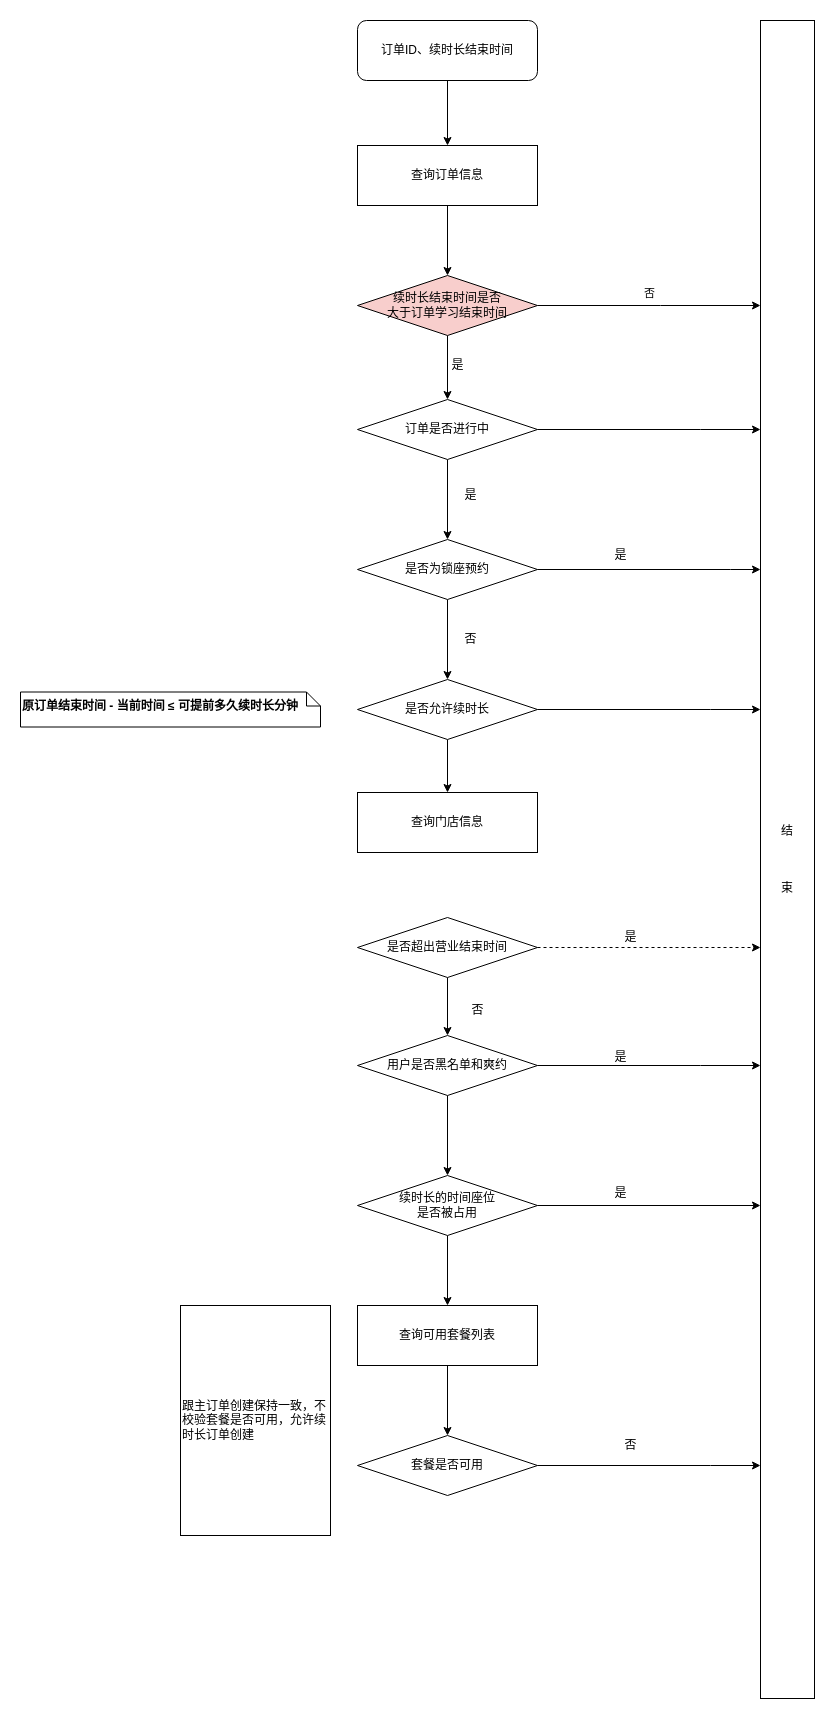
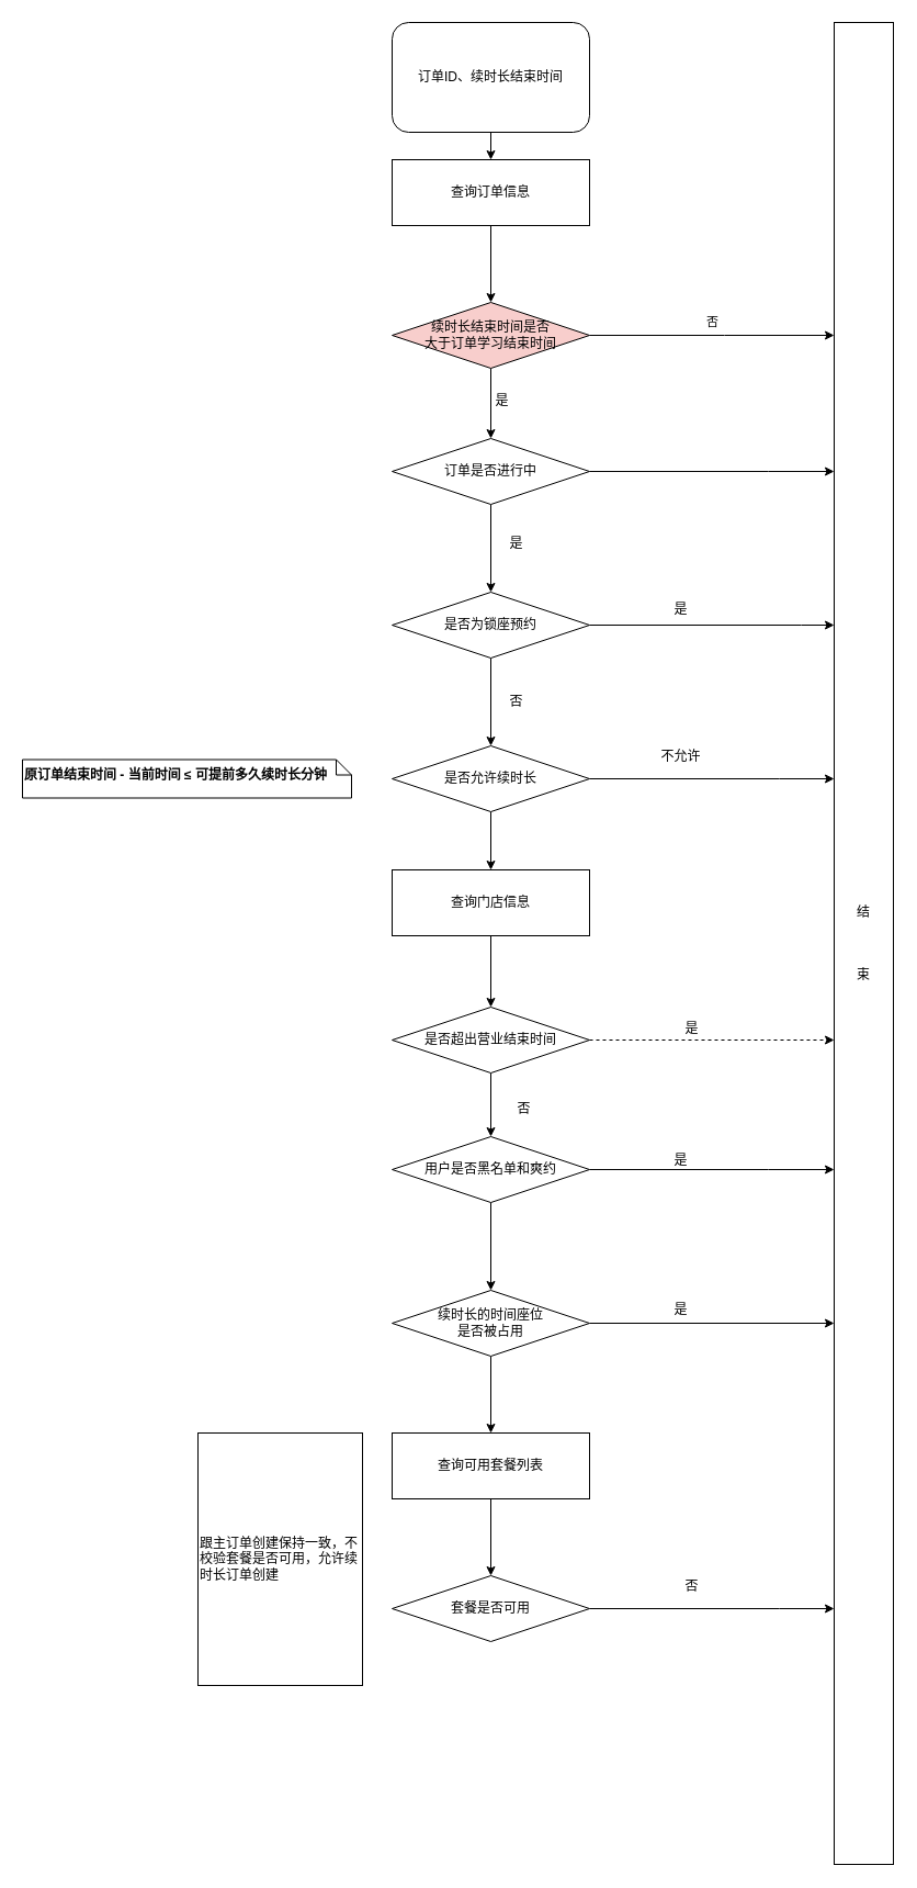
  <mxCell id="0" />
  <mxCell id="1" parent="0" />
  <mxCell id="2" style="edgeStyle=orthogonalEdgeStyle;rounded=0;orthogonalLoop=1;jettySize=auto;html=1;entryX=0.5;entryY=0;entryDx=0;entryDy=0;" edge="1" parent="1" source="3" target="5"><mxGeometry relative="1" as="geometry" /></mxCell>
- <mxCell id="3" value="订单ID、续时长结束时间" style="rounded=1;whiteSpace=wrap;html=1;" diagramCategory="general" diagramName="RoundedRectangle" vertex="1" parent="1"><mxGeometry x="357" y="20" width="180" height="60" as="geometry" /></mxCell>
+ <mxCell id="3" value="订单ID、续时长结束时间" style="rounded=1;whiteSpace=wrap;html=1;" diagramCategory="general" diagramName="RoundedRectangle" vertex="1" parent="1"><mxGeometry x="357" y="20" width="180" height="100" as="geometry" /></mxCell>
  <mxCell id="4" style="edgeStyle=orthogonalEdgeStyle;rounded=0;orthogonalLoop=1;jettySize=auto;html=1;" edge="1" parent="1" source="5" target="10"><mxGeometry relative="1" as="geometry" /></mxCell>
  <mxCell id="5" value="查询订单信息" style="rounded=0;whiteSpace=wrap;html=1;" diagramCategory="general" diagramName="Rectangle" vertex="1" parent="1"><mxGeometry x="357" y="145" width="180" height="60" as="geometry" /></mxCell>
  <mxCell id="6" value="&lt;span style&gt;&lt;font style=&quot;font-size: 12px;&quot;&gt;原订单结束时间 - 当前时间 ≤ 可提前多久续时长分钟&lt;/font&gt;&lt;br /&gt;&lt;/span&gt;" style="shape=note;whiteSpace=wrap;html=1;size=14;verticalAlign=middle;align=left;spacingTop=-6;fontStyle=1" diagramCategory="uml" diagramName="Note" vertex="1" parent="1"><mxGeometry y="691.5" width="300" height="35" as="geometry" x="20" /></mxCell>
  <mxCell id="7" style="edgeStyle=orthogonalEdgeStyle;rounded=0;orthogonalLoop=1;jettySize=auto;html=1;" edge="1" parent="1" source="10" target="30"><mxGeometry relative="1" as="geometry"><Array as="points"><mxPoint x="660" y="305" /><mxPoint x="660" y="305" /></Array></mxGeometry></mxCell>
  <mxCell id="8" value="否" style="edgeLabel;html=1;align=center;verticalAlign=middle;resizable=0;points=[];" connectable="0" vertex="1" parent="7"><mxGeometry x="-0.034" y="2" relative="1" as="geometry"><mxPoint x="3.76" y="-10.03" as="offset" /></mxGeometry></mxCell>
  <mxCell id="9" style="edgeStyle=orthogonalEdgeStyle;rounded=0;orthogonalLoop=1;jettySize=auto;html=1;entryX=0.5;entryY=0;entryDx=0;entryDy=0;" edge="1" parent="1" source="10" target="22"><mxGeometry relative="1" as="geometry" /></mxCell>
  <mxCell id="10" value="续时长结束时间是否&lt;br /&gt;大于订单学习结束时间" style="rhombus;whiteSpace=wrap;html=1;fillColor=#f8cecc;" diagramCategory="general" diagramName="Diamond" vertex="1" parent="1"><mxGeometry x="357" y="275" width="180" height="60" as="geometry" /></mxCell>
  <mxCell id="11" value="" style="edgeStyle=orthogonalEdgeStyle;rounded=0;orthogonalLoop=1;jettySize=auto;html=1;" edge="1" parent="1" source="13" target="16"><mxGeometry relative="1" as="geometry" /></mxCell>
  <mxCell id="12" style="edgeStyle=orthogonalEdgeStyle;rounded=0;orthogonalLoop=1;jettySize=auto;html=1;" edge="1" parent="1" source="13" target="30"><mxGeometry relative="1" as="geometry"><Array as="points"><mxPoint x="700" y="1065" /><mxPoint x="700" y="1065" /></Array></mxGeometry></mxCell>
  <mxCell id="13" value="用户是否黑名单和爽约" style="rhombus;whiteSpace=wrap;html=1;" diagramCategory="general" diagramName="Diamond" vertex="1" parent="1"><mxGeometry x="357" y="1035" width="180" height="60" as="geometry" /></mxCell>
  <mxCell id="14" style="edgeStyle=orthogonalEdgeStyle;rounded=0;orthogonalLoop=1;jettySize=auto;html=1;" edge="1" parent="1" source="16" target="30"><mxGeometry relative="1" as="geometry"><Array as="points"><mxPoint x="810" y="1205" /><mxPoint x="810" y="1205" /></Array></mxGeometry></mxCell>
  <mxCell id="15" style="edgeStyle=orthogonalEdgeStyle;rounded=0;orthogonalLoop=1;jettySize=auto;html=1;" edge="1" parent="1" source="16" target="42"><mxGeometry relative="1" as="geometry" /></mxCell>
  <mxCell id="16" value="续时长的时间座位&lt;br /&gt;是否被占用" style="rhombus;whiteSpace=wrap;html=1;" diagramCategory="general" diagramName="Diamond" vertex="1" parent="1"><mxGeometry x="357" y="1175" width="180" height="60" as="geometry" /></mxCell>
  <mxCell id="17" value="是" style="text;html=1;align=center;verticalAlign=middle;resizable=0;points=[];autosize=1;" vertex="1" parent="1"><mxGeometry x="437" y="419" width="40" height="20" as="geometry" /></mxCell>
+ <mxCell id="18" style="edgeStyle=orthogonalEdgeStyle;rounded=0;orthogonalLoop=1;jettySize=auto;html=1;" edge="1" parent="1" source="19" target="34"><mxGeometry relative="1" as="geometry" /></mxCell>
  <mxCell id="19" value="&lt;div style&gt;&lt;span style=&quot;background-color: initial;&quot;&gt;查询门店信息&lt;/span&gt;&lt;/div&gt;" style="rounded=0;whiteSpace=wrap;html=1;align=center;" diagramCategory="general" diagramName="Rectangle" vertex="1" parent="1"><mxGeometry x="357" y="792" width="180" height="60" as="geometry" /></mxCell>
  <mxCell id="20" value="" style="edgeStyle=orthogonalEdgeStyle;rounded=0;orthogonalLoop=1;jettySize=auto;html=1;" edge="1" parent="1" source="22" target="25"><mxGeometry relative="1" as="geometry" /></mxCell>
  <mxCell id="21" style="edgeStyle=orthogonalEdgeStyle;rounded=0;orthogonalLoop=1;jettySize=auto;html=1;" edge="1" parent="1" source="22" target="30"><mxGeometry relative="1" as="geometry"><Array as="points"><mxPoint x="700" y="429" /><mxPoint x="700" y="429" /></Array></mxGeometry></mxCell>
  <mxCell id="22" value="订单是否进行中" style="rhombus;whiteSpace=wrap;html=1;" diagramCategory="general" diagramName="Diamond" vertex="1" parent="1"><mxGeometry x="357" y="399" width="180" height="60" as="geometry" /></mxCell>
  <mxCell id="23" value="" style="edgeStyle=orthogonalEdgeStyle;rounded=0;orthogonalLoop=1;jettySize=auto;html=1;" edge="1" parent="1" source="25" target="28"><mxGeometry relative="1" as="geometry" /></mxCell>
  <mxCell id="24" style="edgeStyle=orthogonalEdgeStyle;rounded=0;orthogonalLoop=1;jettySize=auto;html=1;" edge="1" parent="1" source="25" target="30"><mxGeometry relative="1" as="geometry"><Array as="points"><mxPoint x="730" y="569" /><mxPoint x="730" y="569" /></Array></mxGeometry></mxCell>
  <mxCell id="25" value="是否为锁座预约" style="rhombus;whiteSpace=wrap;html=1;" diagramCategory="general" diagramName="Diamond" vertex="1" parent="1"><mxGeometry x="357" y="539" width="180" height="60" as="geometry" /></mxCell>
  <mxCell id="26" style="edgeStyle=orthogonalEdgeStyle;rounded=0;orthogonalLoop=1;jettySize=auto;html=1;" edge="1" parent="1" source="28" target="19"><mxGeometry relative="1" as="geometry" /></mxCell>
  <mxCell id="27" style="edgeStyle=orthogonalEdgeStyle;rounded=0;orthogonalLoop=1;jettySize=auto;html=1;" edge="1" parent="1" source="28" target="30"><mxGeometry relative="1" as="geometry"><Array as="points"><mxPoint x="710" y="709" /><mxPoint x="710" y="709" /></Array></mxGeometry></mxCell>
  <mxCell id="28" value="是否允许续时长" style="rhombus;whiteSpace=wrap;html=1;" diagramCategory="general" diagramName="Diamond" vertex="1" parent="1"><mxGeometry x="357" y="679" width="180" height="60" as="geometry" /></mxCell>
  <mxCell id="29" value="是" style="text;html=1;align=center;verticalAlign=middle;resizable=0;points=[];autosize=1;" vertex="1" parent="1"><mxGeometry x="437" y="355" width="40" height="20" as="geometry" /></mxCell>
  <mxCell id="30" value="结&lt;br /&gt;&lt;br /&gt;&lt;br /&gt;&lt;br /&gt;束" style="rounded=0;whiteSpace=wrap;html=1;" diagramCategory="general" diagramName="Rectangle" vertex="1" parent="1"><mxGeometry x="760" y="20" width="54" height="1678" as="geometry" /></mxCell>
  <mxCell id="31" value="是" style="text;html=1;align=center;verticalAlign=middle;resizable=0;points=[];autosize=1;" vertex="1" parent="1"><mxGeometry x="600" y="545" width="40" height="20" as="geometry" /></mxCell>
  <mxCell id="32" style="edgeStyle=orthogonalEdgeStyle;rounded=0;orthogonalLoop=1;jettySize=auto;html=1;" edge="1" parent="1" source="34" target="13"><mxGeometry relative="1" as="geometry" /></mxCell>
  <mxCell id="33" style="edgeStyle=orthogonalEdgeStyle;rounded=0;orthogonalLoop=1;jettySize=auto;html=1;dashed=1;" edge="1" parent="1" source="34" target="30"><mxGeometry relative="1" as="geometry"><Array as="points"><mxPoint x="700" y="947" /><mxPoint x="700" y="947" /></Array></mxGeometry></mxCell>
  <mxCell id="34" value="是否超出营业结束时间" style="rhombus;whiteSpace=wrap;html=1;" diagramCategory="general" diagramName="Diamond" vertex="1" parent="1"><mxGeometry x="357" y="917" width="180" height="60" as="geometry" /></mxCell>
  <mxCell id="35" value="是" style="text;html=1;align=center;verticalAlign=middle;resizable=0;points=[];autosize=1;" vertex="1" parent="1"><mxGeometry x="610" y="927" width="40" height="20" as="geometry" /></mxCell>
  <mxCell id="36" value="否" style="text;html=1;align=center;verticalAlign=middle;resizable=0;points=[];autosize=1;" vertex="1" parent="1"><mxGeometry x="450" y="628.5" width="40" height="20" as="geometry" /></mxCell>
  <mxCell id="37" value="是" style="text;html=1;align=center;verticalAlign=middle;resizable=0;points=[];autosize=1;" vertex="1" parent="1"><mxGeometry x="450" y="485" width="40" height="20" as="geometry" /></mxCell>
+ <mxCell id="38" value="不允许" style="text;html=1;align=center;verticalAlign=middle;resizable=0;points=[];autosize=1;" vertex="1" parent="1"><mxGeometry x="600" y="679" width="40" height="20" as="geometry" /></mxCell>
  <mxCell id="39" value="否" style="text;html=1;align=center;verticalAlign=middle;resizable=0;points=[];autosize=1;" vertex="1" parent="1"><mxGeometry x="457" y="1000" width="40" height="20" as="geometry" /></mxCell>
  <mxCell id="40" value="是" style="text;html=1;align=center;verticalAlign=middle;resizable=0;points=[];autosize=1;" vertex="1" parent="1"><mxGeometry x="600" y="1047" width="40" height="20" as="geometry" /></mxCell>
  <mxCell id="41" style="edgeStyle=orthogonalEdgeStyle;rounded=0;orthogonalLoop=1;jettySize=auto;html=1;" edge="1" parent="1" source="42" target="45"><mxGeometry relative="1" as="geometry" /></mxCell>
  <mxCell id="42" value="&lt;div style&gt;&lt;span style=&quot;background-color: initial;&quot;&gt;查询可用套餐列表&lt;/span&gt;&lt;/div&gt;" style="rounded=0;whiteSpace=wrap;html=1;align=center;" diagramCategory="general" diagramName="Rectangle" vertex="1" parent="1"><mxGeometry x="357" y="1305" width="180" height="60" as="geometry" /></mxCell>
  <mxCell id="43" value="是" style="text;html=1;align=center;verticalAlign=middle;resizable=0;points=[];autosize=1;" vertex="1" parent="1"><mxGeometry x="600" y="1182.5" width="40" height="20" as="geometry" /></mxCell>
  <mxCell id="44" style="edgeStyle=orthogonalEdgeStyle;rounded=0;orthogonalLoop=1;jettySize=auto;html=1;" edge="1" parent="1" source="45" target="30"><mxGeometry relative="1" as="geometry"><Array as="points"><mxPoint x="710" y="1465" /><mxPoint x="710" y="1465" /></Array></mxGeometry></mxCell>
  <mxCell id="45" value="套餐是否可用" style="rhombus;whiteSpace=wrap;html=1;" diagramCategory="general" diagramName="Diamond" vertex="1" parent="1"><mxGeometry x="357" y="1435" width="180" height="60" as="geometry" /></mxCell>
  <mxCell id="46" value="否" style="text;html=1;align=center;verticalAlign=middle;resizable=0;points=[];autosize=1;" vertex="1" parent="1"><mxGeometry x="610" y="1435" width="40" height="20" as="geometry" /></mxCell>
  <mxCell id="47" value="跟主订单创建保持一致，不校验套餐是否可用，允许续时长订单创建" style="rounded=0;whiteSpace=wrap;html=1;align=left;" vertex="1" diagramName="Rectangle" diagramCategory="general" parent="1"><mxGeometry x="180" y="1305" width="150" height="230" as="geometry" /></mxCell>
